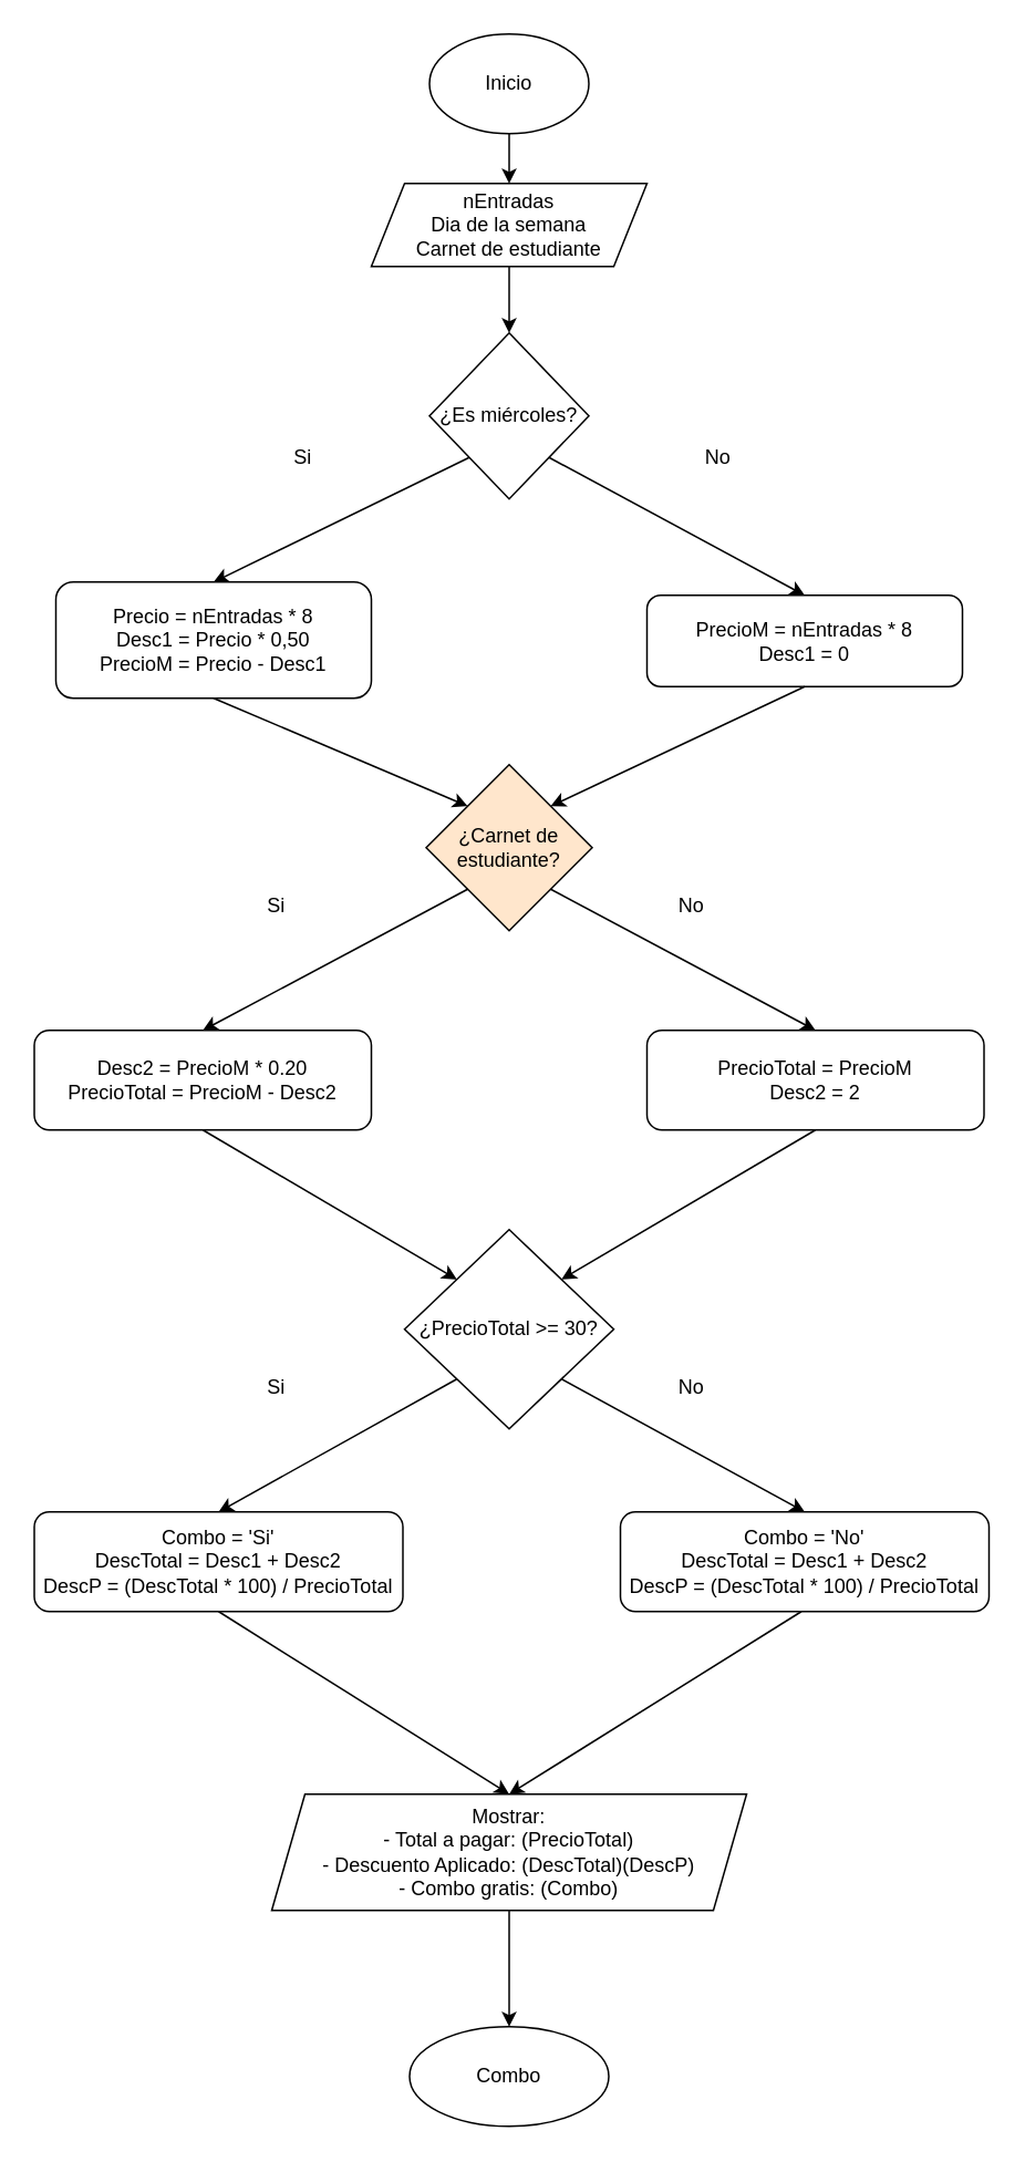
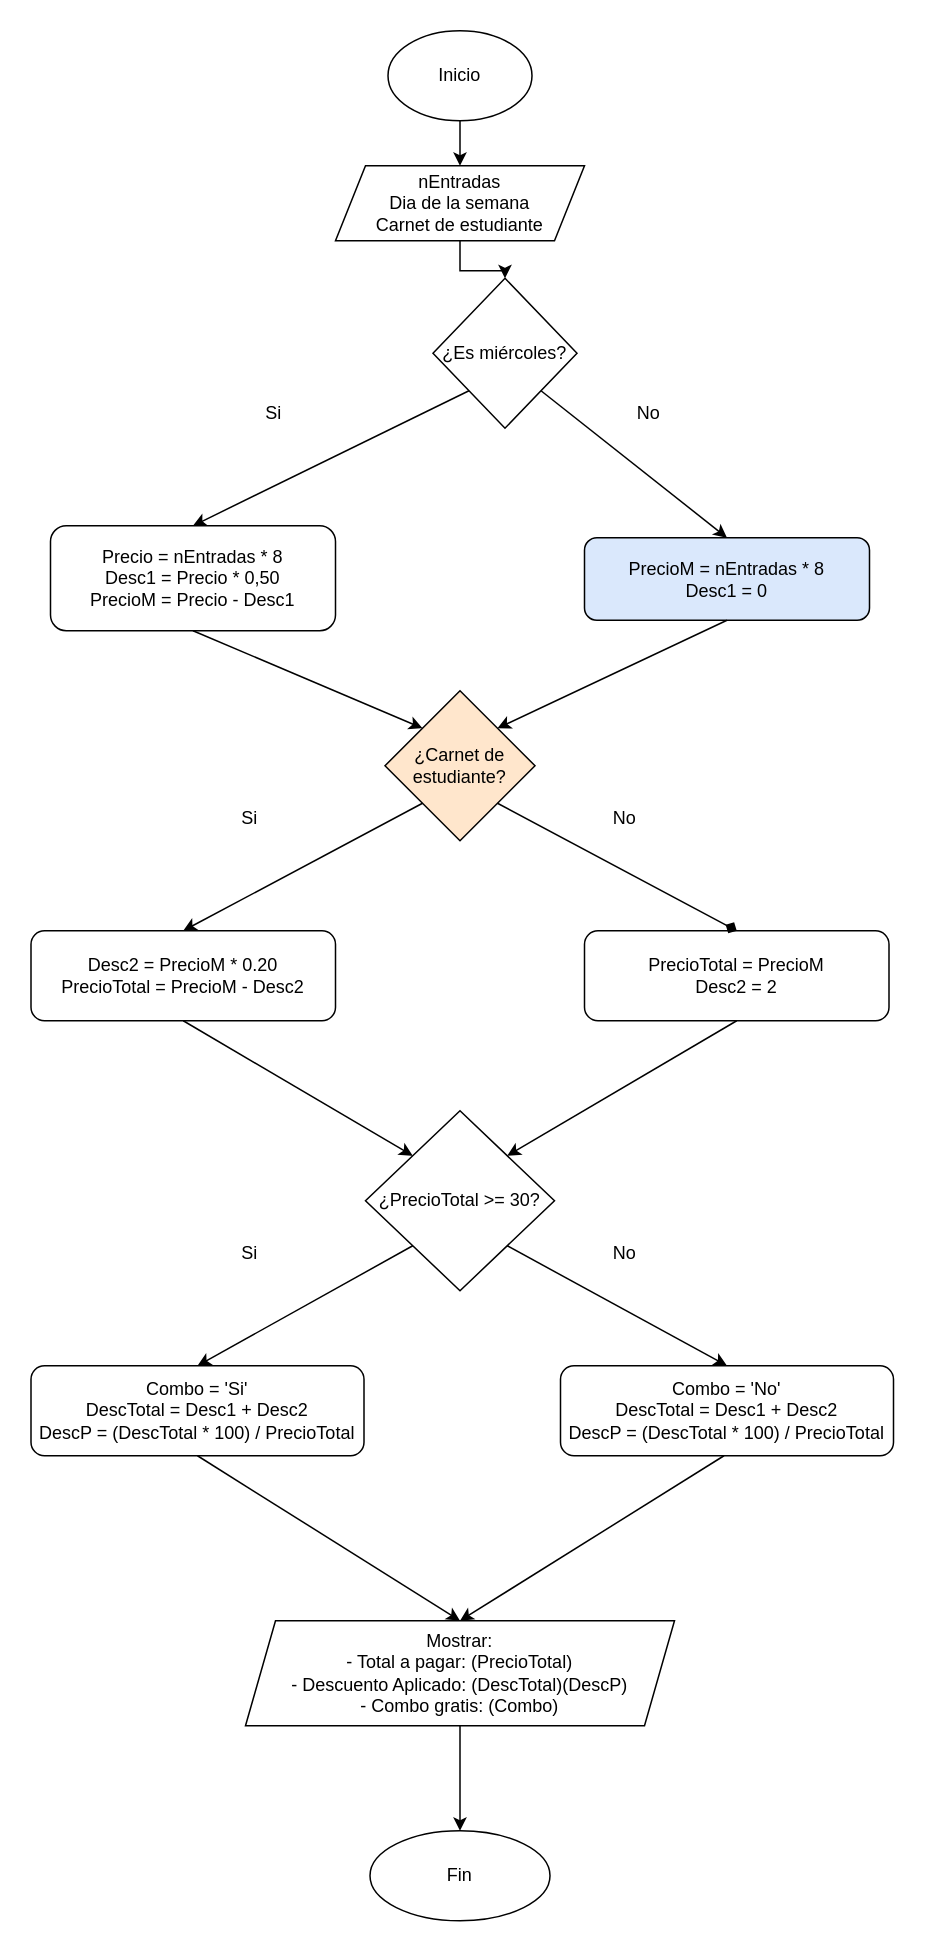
  <mxCell id="0" />
  <mxCell id="1" parent="0" />
  <mxCell id="2" style="edgeStyle=orthogonalEdgeStyle;rounded=0;orthogonalLoop=1;jettySize=auto;html=1;exitX=0.5;exitY=1;exitDx=0;exitDy=0;entryX=0.5;entryY=0;entryDx=0;entryDy=0;" edge="1" parent="1" source="3" target="5"><mxGeometry relative="1" as="geometry" /></mxCell>
  <mxCell id="3" value="Inicio" style="ellipse;whiteSpace=wrap;html=1;" vertex="1" parent="1"><mxGeometry x="258" y="20" width="96" height="60" as="geometry" /></mxCell>
  <mxCell id="4" style="edgeStyle=orthogonalEdgeStyle;rounded=0;orthogonalLoop=1;jettySize=auto;html=1;entryX=0.5;entryY=0;entryDx=0;entryDy=0;" edge="1" parent="1" source="5" target="6"><mxGeometry relative="1" as="geometry" /></mxCell>
  <mxCell id="5" value="nEntradas&lt;div&gt;Dia de la semana&lt;/div&gt;&lt;div&gt;Carnet de estudiante&lt;/div&gt;" style="shape=parallelogram;perimeter=parallelogramPerimeter;whiteSpace=wrap;html=1;fixedSize=1;" vertex="1" parent="1"><mxGeometry x="223" y="110" width="166" height="50" as="geometry" /></mxCell>
- <mxCell id="6" value="¿Es miércoles?" style="rhombus;whiteSpace=wrap;html=1;rounded=0;align=center;verticalAlign=middle;" vertex="1" parent="1"><mxGeometry x="258" y="200" width="96" height="100" as="geometry" /></mxCell>
+ <mxCell id="6" value="¿Es miércoles?" style="rhombus;whiteSpace=wrap;html=1;rounded=0;align=center;verticalAlign=middle;" vertex="1" parent="1"><mxGeometry x="288" y="185" width="96" height="100" as="geometry" /></mxCell>
  <mxCell id="7" value="Precio = nEntradas * 8&lt;div&gt;Desc1 = Precio * 0,50&lt;/div&gt;&lt;div&gt;PrecioM = Precio - Desc1&lt;/div&gt;" style="rounded=1;whiteSpace=wrap;html=1;" vertex="1" parent="1"><mxGeometry x="33" y="350" width="190" height="70" as="geometry" /></mxCell>
- <mxCell id="8" value="&lt;div&gt;PrecioM = nEntradas * 8&lt;/div&gt;&lt;div&gt;Desc1 = 0&lt;/div&gt;" style="rounded=1;whiteSpace=wrap;html=1;" vertex="1" parent="1"><mxGeometry x="389" y="358" width="190" height="55" as="geometry" /></mxCell>
+ <mxCell id="8" value="&lt;div&gt;PrecioM = nEntradas * 8&lt;/div&gt;&lt;div&gt;Desc1 = 0&lt;/div&gt;" style="rounded=1;whiteSpace=wrap;html=1;fillColor=#dae8fc;" vertex="1" parent="1"><mxGeometry x="389" y="358" width="190" height="55" as="geometry" /></mxCell>
  <mxCell id="9" value="Si" style="text;html=1;whiteSpace=wrap;strokeColor=none;fillColor=none;align=center;verticalAlign=middle;rounded=0;" vertex="1" parent="1"><mxGeometry x="152" y="260" width="60" height="30" as="geometry" /></mxCell>
  <mxCell id="10" value="No" style="text;html=1;whiteSpace=wrap;strokeColor=none;fillColor=none;align=center;verticalAlign=middle;rounded=0;" vertex="1" parent="1"><mxGeometry x="402" y="260" width="60" height="30" as="geometry" /></mxCell>
  <mxCell id="11" value="¿Carnet de estudiante?" style="rhombus;whiteSpace=wrap;html=1;fillColor=#ffe6cc;" vertex="1" parent="1"><mxGeometry x="256" y="460" width="100" height="100" as="geometry" /></mxCell>
  <mxCell id="12" value="" style="endArrow=classic;html=1;rounded=0;exitX=0.5;exitY=1;exitDx=0;exitDy=0;entryX=0;entryY=0;entryDx=0;entryDy=0;" edge="1" parent="1" source="7" target="11"><mxGeometry width="50" height="50" relative="1" as="geometry"><mxPoint x="132" y="595" as="sourcePoint" /><mxPoint x="182" y="545" as="targetPoint" /></mxGeometry></mxCell>
  <mxCell id="13" value="" style="endArrow=classic;html=1;rounded=0;entryX=1;entryY=0;entryDx=0;entryDy=0;exitX=0.5;exitY=1;exitDx=0;exitDy=0;" edge="1" parent="1" source="8" target="11"><mxGeometry width="50" height="50" relative="1" as="geometry"><mxPoint x="492" y="465" as="sourcePoint" /><mxPoint x="635" y="460" as="targetPoint" /></mxGeometry></mxCell>
  <mxCell id="14" value="" style="endArrow=classic;html=1;rounded=0;entryX=0.5;entryY=0;entryDx=0;entryDy=0;exitX=0;exitY=1;exitDx=0;exitDy=0;" edge="1" parent="1" source="6" target="7"><mxGeometry width="50" height="50" relative="1" as="geometry"><mxPoint x="204.5" y="470" as="sourcePoint" /><mxPoint x="51.5" y="555" as="targetPoint" /></mxGeometry></mxCell>
  <mxCell id="15" value="" style="endArrow=classic;html=1;rounded=0;entryX=0.5;entryY=0;entryDx=0;entryDy=0;exitX=1;exitY=1;exitDx=0;exitDy=0;" edge="1" parent="1" source="6" target="8"><mxGeometry width="50" height="50" relative="1" as="geometry"><mxPoint x="432" y="290" as="sourcePoint" /><mxPoint x="302" y="340" as="targetPoint" /></mxGeometry></mxCell>
  <mxCell id="16" value="Desc2 = PrecioM * 0.20&lt;div&gt;PrecioTotal = PrecioM - Desc2&lt;/div&gt;" style="rounded=1;whiteSpace=wrap;html=1;" vertex="1" parent="1"><mxGeometry x="20" y="620" width="203" height="60" as="geometry" /></mxCell>
  <mxCell id="17" value="PrecioTotal = PrecioM&lt;div&gt;Desc2 = 2&lt;/div&gt;" style="rounded=1;whiteSpace=wrap;html=1;" vertex="1" parent="1"><mxGeometry x="389" y="620" width="203" height="60" as="geometry" /></mxCell>
  <mxCell id="18" value="Si" style="text;html=1;whiteSpace=wrap;strokeColor=none;fillColor=none;align=center;verticalAlign=middle;rounded=0;" vertex="1" parent="1"><mxGeometry x="136" y="530" width="60" height="30" as="geometry" /></mxCell>
  <mxCell id="19" value="No" style="text;html=1;whiteSpace=wrap;strokeColor=none;fillColor=none;align=center;verticalAlign=middle;rounded=0;" vertex="1" parent="1"><mxGeometry x="386" y="530" width="60" height="30" as="geometry" /></mxCell>
  <mxCell id="20" value="" style="endArrow=classic;html=1;rounded=0;entryX=0.5;entryY=0;entryDx=0;entryDy=0;exitX=0;exitY=1;exitDx=0;exitDy=0;" edge="1" parent="1" source="11" target="16"><mxGeometry width="50" height="50" relative="1" as="geometry"><mxPoint x="266" y="545" as="sourcePoint" /><mxPoint x="112" y="620" as="targetPoint" /></mxGeometry></mxCell>
- <mxCell id="21" value="" style="endArrow=classic;html=1;rounded=0;entryX=0.5;entryY=0;entryDx=0;entryDy=0;exitX=1;exitY=1;exitDx=0;exitDy=0;" edge="1" parent="1" source="11" target="17"><mxGeometry width="50" height="50" relative="1" as="geometry"><mxPoint x="314" y="545" as="sourcePoint" /><mxPoint x="468" y="635" as="targetPoint" /></mxGeometry></mxCell>
+ <mxCell id="21" value="" style="endArrow=diamond;html=1;rounded=0;entryX=0.5;entryY=0;entryDx=0;entryDy=0;exitX=1;exitY=1;exitDx=0;exitDy=0;" edge="1" parent="1" source="11" target="17"><mxGeometry width="50" height="50" relative="1" as="geometry"><mxPoint x="314" y="545" as="sourcePoint" /><mxPoint x="468" y="635" as="targetPoint" /></mxGeometry></mxCell>
  <mxCell id="22" value="¿PrecioTotal &amp;gt;= 30?" style="rhombus;whiteSpace=wrap;html=1;" vertex="1" parent="1"><mxGeometry x="243" y="740" width="126" height="120" as="geometry" /></mxCell>
  <mxCell id="23" value="Combo = 'Si'&lt;div&gt;DescTotal = Desc1 + Desc2&lt;/div&gt;&lt;div&gt;DescP = (DescTotal * 100) / PrecioTotal&lt;/div&gt;" style="rounded=1;whiteSpace=wrap;html=1;" vertex="1" parent="1"><mxGeometry x="20" y="910" width="222" height="60" as="geometry" /></mxCell>
  <mxCell id="24" value="Si" style="text;html=1;whiteSpace=wrap;strokeColor=none;fillColor=none;align=center;verticalAlign=middle;rounded=0;" vertex="1" parent="1"><mxGeometry x="136" y="820" width="60" height="30" as="geometry" /></mxCell>
  <mxCell id="25" value="No" style="text;html=1;whiteSpace=wrap;strokeColor=none;fillColor=none;align=center;verticalAlign=middle;rounded=0;" vertex="1" parent="1"><mxGeometry x="386" y="820" width="60" height="30" as="geometry" /></mxCell>
  <mxCell id="26" value="" style="endArrow=classic;html=1;rounded=0;entryX=0.5;entryY=0;entryDx=0;entryDy=0;exitX=0;exitY=1;exitDx=0;exitDy=0;" edge="1" parent="1" source="22" target="23"><mxGeometry width="50" height="50" relative="1" as="geometry"><mxPoint x="266" y="835" as="sourcePoint" /><mxPoint x="112" y="910" as="targetPoint" /></mxGeometry></mxCell>
  <mxCell id="27" value="" style="endArrow=classic;html=1;rounded=0;exitX=1;exitY=1;exitDx=0;exitDy=0;entryX=0.5;entryY=0;entryDx=0;entryDy=0;" edge="1" parent="1" source="22" target="30"><mxGeometry width="50" height="50" relative="1" as="geometry"><mxPoint x="314" y="835" as="sourcePoint" /><mxPoint x="494" y="840" as="targetPoint" /></mxGeometry></mxCell>
  <mxCell id="28" value="" style="endArrow=classic;html=1;rounded=0;exitX=0.5;exitY=1;exitDx=0;exitDy=0;entryX=0;entryY=0;entryDx=0;entryDy=0;" edge="1" parent="1" source="16" target="22"><mxGeometry width="50" height="50" relative="1" as="geometry"><mxPoint x="282" y="720" as="sourcePoint" /><mxPoint x="332" y="670" as="targetPoint" /></mxGeometry></mxCell>
  <mxCell id="29" value="" style="endArrow=classic;html=1;rounded=0;exitX=0.5;exitY=1;exitDx=0;exitDy=0;entryX=1;entryY=0;entryDx=0;entryDy=0;" edge="1" parent="1" source="17" target="22"><mxGeometry width="50" height="50" relative="1" as="geometry"><mxPoint x="482" y="750" as="sourcePoint" /><mxPoint x="641" y="845" as="targetPoint" /></mxGeometry></mxCell>
  <mxCell id="30" value="Combo = 'No'&lt;div&gt;DescTotal = Desc1 + Desc2&lt;/div&gt;&lt;div&gt;DescP = (DescTotal * 100) / PrecioTotal&lt;/div&gt;" style="rounded=1;whiteSpace=wrap;html=1;" vertex="1" parent="1"><mxGeometry x="373" y="910" width="222" height="60" as="geometry" /></mxCell>
  <mxCell id="31" value="&lt;div&gt;Mostrar:&lt;/div&gt;- Total a pagar: (PrecioTotal)&lt;div&gt;- Descuento Aplicado: (DescTotal)(DescP)&lt;/div&gt;&lt;div&gt;- Combo gratis: (Combo)&lt;/div&gt;" style="shape=parallelogram;perimeter=parallelogramPerimeter;whiteSpace=wrap;html=1;fixedSize=1;" vertex="1" parent="1"><mxGeometry x="163" y="1080" width="286" height="70" as="geometry" /></mxCell>
  <mxCell id="32" value="" style="endArrow=classic;html=1;rounded=0;exitX=0.5;exitY=1;exitDx=0;exitDy=0;entryX=0.5;entryY=0;entryDx=0;entryDy=0;" edge="1" parent="1" source="23" target="31"><mxGeometry width="50" height="50" relative="1" as="geometry"><mxPoint x="282" y="930" as="sourcePoint" /><mxPoint x="332" y="880" as="targetPoint" /></mxGeometry></mxCell>
  <mxCell id="33" value="" style="endArrow=classic;html=1;rounded=0;exitX=0.491;exitY=1;exitDx=0;exitDy=0;exitPerimeter=0;entryX=0.5;entryY=0;entryDx=0;entryDy=0;" edge="1" parent="1" source="30" target="31"><mxGeometry width="50" height="50" relative="1" as="geometry"><mxPoint x="282" y="930" as="sourcePoint" /><mxPoint x="332" y="880" as="targetPoint" /></mxGeometry></mxCell>
- <mxCell id="34" value="Combo" style="ellipse;whiteSpace=wrap;html=1;" vertex="1" parent="1"><mxGeometry x="246" y="1220" width="120" height="60" as="geometry" /></mxCell>
+ <mxCell id="34" value="Fin" style="ellipse;whiteSpace=wrap;html=1;" vertex="1" parent="1"><mxGeometry x="246" y="1220" width="120" height="60" as="geometry" /></mxCell>
  <mxCell id="35" value="" style="endArrow=classic;html=1;rounded=0;entryX=0.5;entryY=0;entryDx=0;entryDy=0;exitX=0.5;exitY=1;exitDx=0;exitDy=0;" edge="1" parent="1" source="31" target="34"><mxGeometry width="50" height="50" relative="1" as="geometry"><mxPoint x="282" y="1030" as="sourcePoint" /><mxPoint x="332" y="980" as="targetPoint" /></mxGeometry></mxCell>
